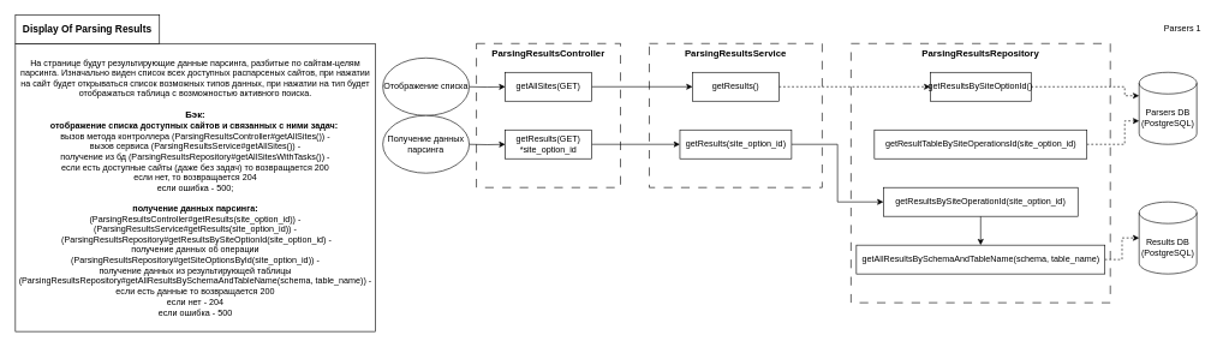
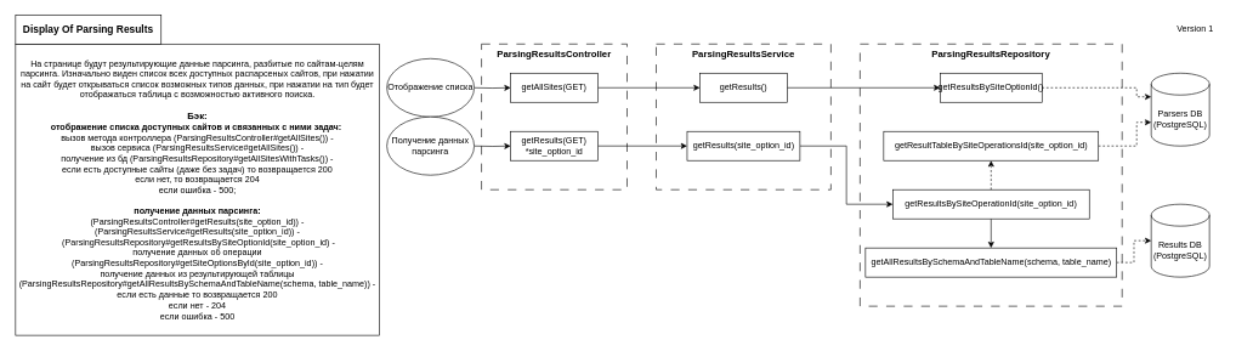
  <mxCell id="0" />
  <mxCell id="1" parent="0" />
  <mxCell id="2" value="ParsingResultsRepository" style="rounded=0;whiteSpace=wrap;html=1;verticalAlign=top;fillColor=none;dashed=1;dashPattern=12 12;fontSize=13;fontStyle=1" vertex="1" parent="1"><mxGeometry x="1180" y="60" width="360" height="360" as="geometry" /></mxCell>
  <mxCell id="3" value="ParsingResultsController" style="rounded=0;whiteSpace=wrap;html=1;verticalAlign=top;fillColor=none;dashed=1;dashPattern=12 12;fontSize=13;fontStyle=1" vertex="1" parent="1"><mxGeometry x="660" y="60" width="200" height="200" as="geometry" /></mxCell>
  <mxCell id="4" value="ParsingResultsService" style="rounded=0;whiteSpace=wrap;html=1;verticalAlign=top;fillColor=none;dashed=1;dashPattern=12 12;fontSize=13;fontStyle=1" vertex="1" parent="1"><mxGeometry x="900" y="60" width="240" height="200" as="geometry" /></mxCell>
  <mxCell id="5" value="На странице будут результирующие данные парсинга, разбитые по сайтам-целям парсинга. Изначально виден список всех доступных распарсеных сайтов, при нажатии на сайт будет открываться список возможных типов данных, при нажатии на тип будет отображаться таблица с возможностью активного поиска.&lt;br&gt;&lt;br&gt;&lt;b&gt;&lt;font style=&quot;font-size: 13px;&quot;&gt;Бэк: &lt;/font&gt;&lt;br&gt;отображение списка доступных сайтов и связанных с ними задач:&lt;/b&gt;&amp;nbsp; &lt;br&gt;вызов метода контроллера (ParsingResultsController#getAllSites()) -&lt;br&gt;вызов сервиса (ParsingResultsService#getAllSites()) -&lt;br&gt;получение из бд (ParsingResultsRepository#getAllSitesWithTasks()) -&lt;br&gt;если есть доступные сайты (даже без задач) то возвращается 200&lt;br&gt;если нет, то возвращается 204&lt;br&gt;если ошибка - 500;&lt;br&gt;&lt;br&gt;&lt;b&gt;получение данных парсинга:&lt;/b&gt;&lt;br&gt;(ParsingResultsController#getResults(site_option_id)) -&lt;br&gt;(ParsingResultsService#getResults(site_option_id)) -&lt;br&gt;&amp;nbsp;(ParsingResultsRepository#getResultsBySiteOptionId(site_option_id) -&lt;br&gt;получение данных об операции (ParsingResultsRepository#getSiteOptionsById(site_option_id)) -&lt;br&gt;получение данных из результирующей таблицы (ParsingResultsRepository#getAllResultsBySchemaAndTableName(schema, table_name))&amp;nbsp;-&lt;br&gt;если есть данные то возвращается 200&lt;br&gt;если нет - 204&lt;br&gt;если ошибка - 500" style="rounded=0;whiteSpace=wrap;html=1;gradientColor=none;fillColor=default;strokeColor=default;fontColor=default;labelBackgroundColor=none;labelBorderColor=none;align=center;" vertex="1" parent="1"><mxGeometry y="60" width="500" height="400" as="geometry" x="20" /></mxCell>
  <mxCell id="6" value="Display Of Parsing Results" style="rounded=0;whiteSpace=wrap;html=1;fontStyle=1;fontSize=14;" vertex="1" parent="1"><mxGeometry width="200" height="40" as="geometry" x="20" y="20" /></mxCell>
- <mxCell id="7" value="Parsers 1" style="text;html=1;strokeColor=none;fillColor=none;align=center;verticalAlign=middle;whiteSpace=wrap;rounded=0;" vertex="1" parent="1"><mxGeometry x="1607" width="67" height="40" as="geometry" y="20" /></mxCell>
+ <mxCell id="7" value="Version 1" style="text;html=1;strokeColor=none;fillColor=none;align=center;verticalAlign=middle;whiteSpace=wrap;rounded=0;" vertex="1" parent="1"><mxGeometry x="1607" width="67" height="40" as="geometry" y="20" /></mxCell>
  <mxCell id="8" style="edgeStyle=orthogonalEdgeStyle;rounded=0;orthogonalLoop=1;jettySize=auto;html=1;exitX=1;exitY=0.5;exitDx=0;exitDy=0;entryX=0;entryY=0.5;entryDx=0;entryDy=0;" edge="1" parent="1" target="13"><mxGeometry relative="1" as="geometry"><mxPoint x="650" y="120" as="sourcePoint" /></mxGeometry></mxCell>
  <mxCell id="9" value="Отображение списка" style="ellipse;whiteSpace=wrap;html=1;" vertex="1" parent="1"><mxGeometry x="530" y="80" width="120" height="80" as="geometry" /></mxCell>
  <mxCell id="10" style="edgeStyle=orthogonalEdgeStyle;rounded=0;orthogonalLoop=1;jettySize=auto;html=1;exitX=1;exitY=0.5;exitDx=0;exitDy=0;entryX=0;entryY=0.5;entryDx=0;entryDy=0;" edge="1" parent="1" target="15"><mxGeometry relative="1" as="geometry"><mxPoint x="650" y="200" as="sourcePoint" /></mxGeometry></mxCell>
  <mxCell id="11" value="Получение данных парсинга" style="ellipse;whiteSpace=wrap;html=1;" vertex="1" parent="1"><mxGeometry x="530" y="160" width="120" height="80" as="geometry" /></mxCell>
  <mxCell id="12" style="edgeStyle=orthogonalEdgeStyle;rounded=0;orthogonalLoop=1;jettySize=auto;html=1;exitX=1;exitY=0.5;exitDx=0;exitDy=0;entryX=0;entryY=0.5;entryDx=0;entryDy=0;" edge="1" parent="1" source="13" target="17"><mxGeometry relative="1" as="geometry" /></mxCell>
  <mxCell id="13" value="getAllSites(GET)" style="rounded=0;whiteSpace=wrap;html=1;strokeWidth=1;" vertex="1" parent="1"><mxGeometry x="700" y="100" width="120" height="40" as="geometry" /></mxCell>
  <mxCell id="14" style="edgeStyle=orthogonalEdgeStyle;rounded=0;orthogonalLoop=1;jettySize=auto;html=1;exitX=1;exitY=0.5;exitDx=0;exitDy=0;entryX=0;entryY=0.5;entryDx=0;entryDy=0;" edge="1" parent="1" source="15" target="19"><mxGeometry relative="1" as="geometry" /></mxCell>
  <mxCell id="15" value="getResults(GET) *site_option_id" style="rounded=0;whiteSpace=wrap;html=1;strokeWidth=1;" vertex="1" parent="1"><mxGeometry x="700" y="180" width="120" height="40" as="geometry" /></mxCell>
- <mxCell id="16" style="edgeStyle=orthogonalEdgeStyle;rounded=0;orthogonalLoop=1;jettySize=auto;html=1;exitX=1;exitY=0.5;exitDx=0;exitDy=0;entryX=0;entryY=0.5;entryDx=0;entryDy=0;dashed=1;" edge="1" parent="1" source="17" target="21"><mxGeometry relative="1" as="geometry" /></mxCell>
+ <mxCell id="16" style="edgeStyle=orthogonalEdgeStyle;rounded=0;orthogonalLoop=1;jettySize=auto;html=1;exitX=1;exitY=0.5;exitDx=0;exitDy=0;entryX=0;entryY=0.5;entryDx=0;entryDy=0;" edge="1" parent="1" source="17" target="21"><mxGeometry relative="1" as="geometry" /></mxCell>
  <mxCell id="17" value="getResults()" style="rounded=0;whiteSpace=wrap;html=1;strokeWidth=1;" vertex="1" parent="1"><mxGeometry x="960" y="100" width="120" height="40" as="geometry" /></mxCell>
  <mxCell id="18" style="edgeStyle=orthogonalEdgeStyle;rounded=0;orthogonalLoop=1;jettySize=auto;html=1;exitX=1;exitY=0.5;exitDx=0;exitDy=0;entryX=0;entryY=0.5;entryDx=0;entryDy=0;" edge="1" parent="1" source="19" target="24"><mxGeometry relative="1" as="geometry" /></mxCell>
  <mxCell id="19" value="getResults(site_option_id)" style="rounded=0;whiteSpace=wrap;html=1;strokeWidth=1;" vertex="1" parent="1"><mxGeometry x="942.5" y="180" width="155" height="40" as="geometry" /></mxCell>
  <mxCell id="20" style="edgeStyle=orthogonalEdgeStyle;rounded=0;orthogonalLoop=1;jettySize=auto;html=1;exitX=1;exitY=0.5;exitDx=0;exitDy=0;entryX=0;entryY=0;entryDx=0;entryDy=32.5;entryPerimeter=0;dashed=1;" edge="1" parent="1" source="21" target="29"><mxGeometry relative="1" as="geometry"><Array as="points"><mxPoint x="1560" y="120" /><mxPoint x="1560" y="132" /></Array></mxGeometry></mxCell>
  <mxCell id="21" value="getResultsBySiteOptionId()" style="rounded=0;whiteSpace=wrap;html=1;strokeWidth=1;" vertex="1" parent="1"><mxGeometry x="1290" y="100" width="140" height="40" as="geometry" /></mxCell>
+ <mxCell id="22" style="edgeStyle=orthogonalEdgeStyle;rounded=0;orthogonalLoop=1;jettySize=auto;html=1;exitX=0.5;exitY=0;exitDx=0;exitDy=0;entryX=0.5;entryY=1;entryDx=0;entryDy=0;dashed=1;" edge="1" parent="1" source="24" target="26"><mxGeometry relative="1" as="geometry" /></mxCell>
  <mxCell id="23" style="edgeStyle=orthogonalEdgeStyle;rounded=0;orthogonalLoop=1;jettySize=auto;html=1;exitX=0.5;exitY=1;exitDx=0;exitDy=0;entryX=0.5;entryY=0;entryDx=0;entryDy=0;" edge="1" parent="1" source="24" target="28"><mxGeometry relative="1" as="geometry" /></mxCell>
  <mxCell id="24" value="getResultsBySiteOperationId(site_option_id)" style="rounded=0;whiteSpace=wrap;html=1;strokeWidth=1;" vertex="1" parent="1"><mxGeometry x="1225" y="260" width="270" height="40" as="geometry" /></mxCell>
  <mxCell id="25" style="edgeStyle=orthogonalEdgeStyle;rounded=0;orthogonalLoop=1;jettySize=auto;html=1;exitX=1;exitY=0.5;exitDx=0;exitDy=0;entryX=0;entryY=0;entryDx=0;entryDy=67.5;entryPerimeter=0;dashed=1;" edge="1" parent="1" source="26" target="29"><mxGeometry relative="1" as="geometry"><Array as="points"><mxPoint x="1560" y="200" /><mxPoint x="1560" y="168" /></Array></mxGeometry></mxCell>
  <mxCell id="26" value="getResultTableBySiteOperationsId(site_option_id)" style="rounded=0;whiteSpace=wrap;html=1;strokeWidth=1;" vertex="1" parent="1"><mxGeometry x="1212.5" y="180" width="295" height="40" as="geometry" /></mxCell>
  <mxCell id="27" style="edgeStyle=orthogonalEdgeStyle;rounded=0;orthogonalLoop=1;jettySize=auto;html=1;exitX=1;exitY=0.5;exitDx=0;exitDy=0;entryX=0;entryY=0.5;entryDx=0;entryDy=0;entryPerimeter=0;dashed=1;" edge="1" parent="1" source="28" target="30"><mxGeometry relative="1" as="geometry" /></mxCell>
  <mxCell id="28" value="getAllResultsBySchemaAndTableName(schema, table_name)" style="rounded=0;whiteSpace=wrap;html=1;strokeWidth=1;" vertex="1" parent="1"><mxGeometry x="1187.5" y="340" width="345" height="40" as="geometry" /></mxCell>
  <mxCell id="29" value="Parsers DB (PostgreSQL)" style="shape=cylinder3;whiteSpace=wrap;html=1;boundedLbl=1;backgroundOutline=1;size=15;strokeWidth=1;" vertex="1" parent="1"><mxGeometry x="1580" y="100" width="80" height="100" as="geometry" /></mxCell>
  <mxCell id="30" value="Results DB (PostgreSQL)" style="shape=cylinder3;whiteSpace=wrap;html=1;boundedLbl=1;backgroundOutline=1;size=15;strokeWidth=1;" vertex="1" parent="1"><mxGeometry x="1580" y="280" width="80" height="100" as="geometry" /></mxCell>
